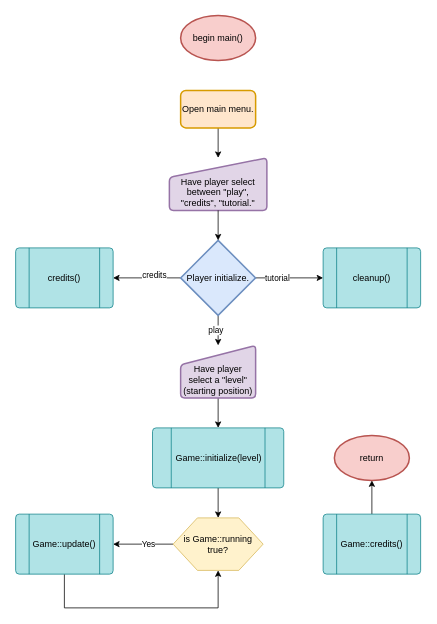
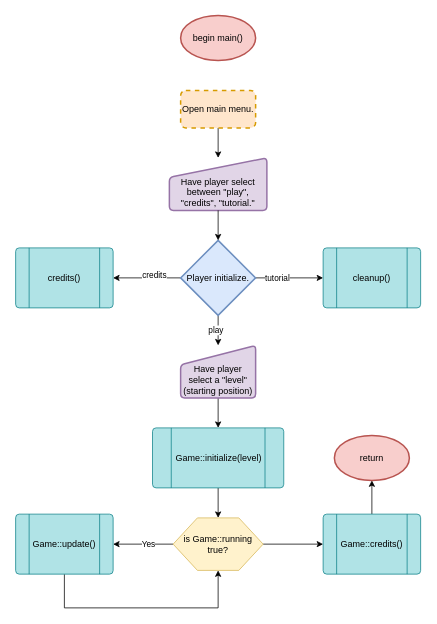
  <mxCell id="0" />
  <mxCell id="1" parent="0" />
  <mxCell id="2" value="begin main()" style="strokeWidth=2;html=1;shape=mxgraph.flowchart.start_1;whiteSpace=wrap;fillColor=#f8cecc;strokeColor=#b85450;" vertex="1" parent="1"><mxGeometry x="240" y="20" width="100" height="60" as="geometry" /></mxCell>
  <mxCell id="3" value="credits()" style="verticalLabelPosition=middle;verticalAlign=middle;html=1;shape=process;whiteSpace=wrap;rounded=1;size=0.14;arcSize=6;labelPosition=center;align=center;fillColor=#b0e3e6;strokeColor=#0e8088;" vertex="1" parent="1"><mxGeometry x="20" y="330" width="130" height="80" as="geometry" /></mxCell>
  <mxCell id="4" style="edgeStyle=orthogonalEdgeStyle;rounded=0;orthogonalLoop=1;jettySize=auto;html=1;entryX=0.5;entryY=0;entryDx=0;entryDy=0;" edge="1" parent="1" source="5" target="8"><mxGeometry relative="1" as="geometry" /></mxCell>
- <mxCell id="5" value="Open main menu." style="rounded=1;whiteSpace=wrap;html=1;absoluteArcSize=1;arcSize=14;strokeWidth=2;fillColor=#ffe6cc;strokeColor=#d79b00;" vertex="1" parent="1"><mxGeometry x="240" y="120" width="100" height="50" as="geometry" /></mxCell>
+ <mxCell id="5" value="Open main menu." style="rounded=1;whiteSpace=wrap;html=1;absoluteArcSize=1;arcSize=14;strokeWidth=2;fillColor=#ffe6cc;strokeColor=#d79b00;dashed=1;" vertex="1" parent="1"><mxGeometry x="240" y="120" width="100" height="50" as="geometry" /></mxCell>
  <mxCell id="6" value="" style="edgeStyle=orthogonalEdgeStyle;rounded=0;orthogonalLoop=1;jettySize=auto;html=1;" edge="1" parent="1" source="7" target="19"><mxGeometry relative="1" as="geometry" /></mxCell>
  <mxCell id="7" value="Have player select a &quot;level&quot; (starting position)" style="html=1;strokeWidth=2;shape=manualInput;whiteSpace=wrap;rounded=1;size=26;arcSize=11;verticalAlign=bottom;fillColor=#e1d5e7;strokeColor=#9673a6;" vertex="1" parent="1"><mxGeometry x="240" y="460" width="100" height="70" as="geometry" /></mxCell>
  <mxCell id="8" value="Have player select between &quot;play&quot;, &quot;credits&quot;, &quot;tutorial.&quot;" style="html=1;strokeWidth=2;shape=manualInput;whiteSpace=wrap;rounded=1;size=26;arcSize=11;verticalAlign=bottom;fillColor=#e1d5e7;strokeColor=#9673a6;" vertex="1" parent="1"><mxGeometry x="225" y="210" width="130" height="70" as="geometry" /></mxCell>
  <mxCell id="9" value="" style="edgeStyle=orthogonalEdgeStyle;rounded=0;orthogonalLoop=1;jettySize=auto;html=1;entryX=1;entryY=0.5;entryDx=0;entryDy=0;" edge="1" parent="1" source="15" target="3"><mxGeometry relative="1" as="geometry"><mxPoint x="290" y="460" as="targetPoint" /></mxGeometry></mxCell>
  <mxCell id="10" value="credits" style="edgeLabel;html=1;align=center;verticalAlign=middle;resizable=0;points=[];" vertex="1" connectable="0" parent="9"><mxGeometry x="-0.2" y="-4" relative="1" as="geometry"><mxPoint as="offset" /></mxGeometry></mxCell>
  <mxCell id="11" value="" style="edgeStyle=orthogonalEdgeStyle;rounded=0;orthogonalLoop=1;jettySize=auto;html=1;" edge="1" parent="1" source="15" target="16"><mxGeometry relative="1" as="geometry" /></mxCell>
  <mxCell id="12" value="tutorial" style="edgeLabel;html=1;align=center;verticalAlign=middle;resizable=0;points=[];" vertex="1" connectable="0" parent="11"><mxGeometry x="-0.367" y="1" relative="1" as="geometry"><mxPoint as="offset" /></mxGeometry></mxCell>
  <mxCell id="13" value="" style="edgeStyle=orthogonalEdgeStyle;rounded=0;orthogonalLoop=1;jettySize=auto;html=1;" edge="1" parent="1" source="15" target="7"><mxGeometry relative="1" as="geometry" /></mxCell>
  <mxCell id="14" value="play" style="edgeLabel;html=1;align=center;verticalAlign=middle;resizable=0;points=[];" vertex="1" connectable="0" parent="13"><mxGeometry x="-0.05" y="-4" relative="1" as="geometry"><mxPoint as="offset" /></mxGeometry></mxCell>
  <mxCell id="15" value="Player initialize." style="strokeWidth=2;html=1;shape=mxgraph.flowchart.decision;whiteSpace=wrap;fillColor=#dae8fc;strokeColor=#6c8ebf;" vertex="1" parent="1"><mxGeometry x="240" y="320" width="100" height="100" as="geometry" /></mxCell>
  <mxCell id="16" value="cleanup()" style="verticalLabelPosition=middle;verticalAlign=middle;html=1;shape=process;whiteSpace=wrap;rounded=1;size=0.14;arcSize=6;labelPosition=center;align=center;fillColor=#b0e3e6;strokeColor=#0e8088;" vertex="1" parent="1"><mxGeometry x="430" y="330" width="130" height="80" as="geometry" /></mxCell>
  <mxCell id="17" style="edgeStyle=orthogonalEdgeStyle;rounded=0;orthogonalLoop=1;jettySize=auto;html=1;entryX=0.5;entryY=0;entryDx=0;entryDy=0;entryPerimeter=0;" edge="1" parent="1" source="8" target="15"><mxGeometry relative="1" as="geometry" /></mxCell>
  <mxCell id="18" value="" style="edgeStyle=orthogonalEdgeStyle;rounded=0;orthogonalLoop=1;jettySize=auto;html=1;" edge="1" parent="1" source="19" target="25"><mxGeometry relative="1" as="geometry" /></mxCell>
  <mxCell id="19" value="Game::initialize(level)" style="verticalLabelPosition=middle;verticalAlign=middle;html=1;shape=process;whiteSpace=wrap;rounded=1;size=0.14;arcSize=6;labelPosition=center;align=center;fillColor=#b0e3e6;strokeColor=#0e8088;" vertex="1" parent="1"><mxGeometry x="202.5" y="570" width="175" height="80" as="geometry" /></mxCell>
  <mxCell id="20" style="edgeStyle=orthogonalEdgeStyle;rounded=0;orthogonalLoop=1;jettySize=auto;html=1;entryX=0.5;entryY=1;entryDx=0;entryDy=0;" edge="1" parent="1" source="21" target="25"><mxGeometry relative="1" as="geometry"><Array as="points"><mxPoint x="85" y="810" /><mxPoint x="290" y="810" /></Array></mxGeometry></mxCell>
  <mxCell id="21" value="Game::update()" style="verticalLabelPosition=middle;verticalAlign=middle;html=1;shape=process;whiteSpace=wrap;rounded=1;size=0.14;arcSize=6;labelPosition=center;align=center;fillColor=#b0e3e6;strokeColor=#0e8088;" vertex="1" parent="1"><mxGeometry x="20" y="685" width="130" height="80" as="geometry" /></mxCell>
  <mxCell id="22" value="" style="edgeStyle=orthogonalEdgeStyle;rounded=0;orthogonalLoop=1;jettySize=auto;html=1;" edge="1" parent="1" source="25" target="21"><mxGeometry relative="1" as="geometry" /></mxCell>
  <mxCell id="23" value="Yes" style="edgeLabel;html=1;align=center;verticalAlign=middle;resizable=0;points=[];" vertex="1" connectable="0" parent="22"><mxGeometry x="-0.15" y="-1" relative="1" as="geometry"><mxPoint as="offset" /></mxGeometry></mxCell>
+ <mxCell id="24" value="" style="edgeStyle=orthogonalEdgeStyle;rounded=0;orthogonalLoop=1;jettySize=auto;html=1;" edge="1" parent="1" source="25" target="27"><mxGeometry relative="1" as="geometry" /></mxCell>
  <mxCell id="25" value="is Game::running true?" style="verticalLabelPosition=middle;verticalAlign=middle;html=1;shape=hexagon;perimeter=hexagonPerimeter2;arcSize=6;size=0.27;labelPosition=center;align=center;whiteSpace=wrap;fillColor=#fff2cc;strokeColor=#d6b656;" vertex="1" parent="1"><mxGeometry x="230" y="690" width="120" height="70" as="geometry" /></mxCell>
  <mxCell id="26" value="" style="edgeStyle=orthogonalEdgeStyle;rounded=0;orthogonalLoop=1;jettySize=auto;html=1;" edge="1" parent="1" source="27" target="28"><mxGeometry relative="1" as="geometry" /></mxCell>
  <mxCell id="27" value="Game::credits()" style="verticalLabelPosition=middle;verticalAlign=middle;html=1;shape=process;whiteSpace=wrap;rounded=1;size=0.14;arcSize=6;labelPosition=center;align=center;fillColor=#b0e3e6;strokeColor=#0e8088;" vertex="1" parent="1"><mxGeometry x="430" y="685" width="130" height="80" as="geometry" /></mxCell>
  <mxCell id="28" value="return" style="strokeWidth=2;html=1;shape=mxgraph.flowchart.start_1;whiteSpace=wrap;fillColor=#f8cecc;strokeColor=#b85450;" vertex="1" parent="1"><mxGeometry x="445" y="580" width="100" height="60" as="geometry" /></mxCell>
